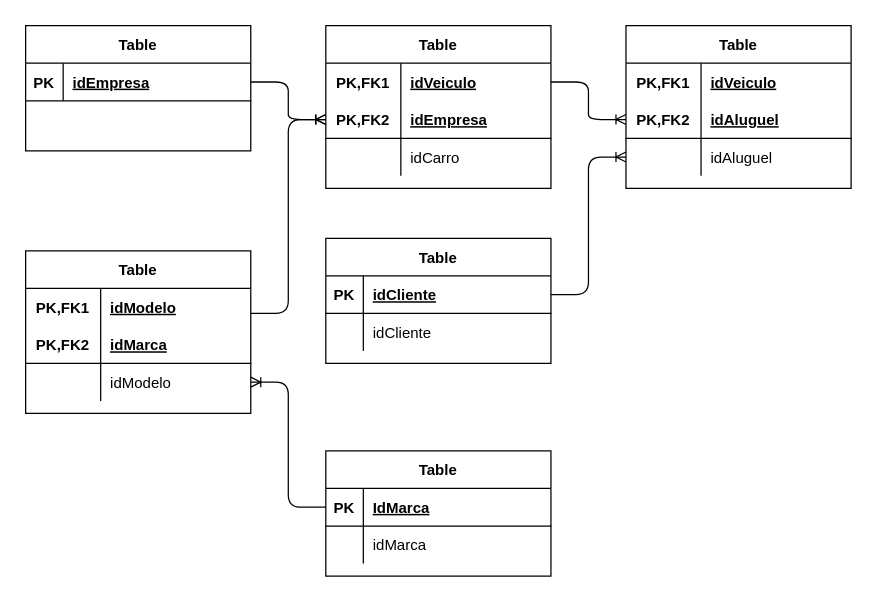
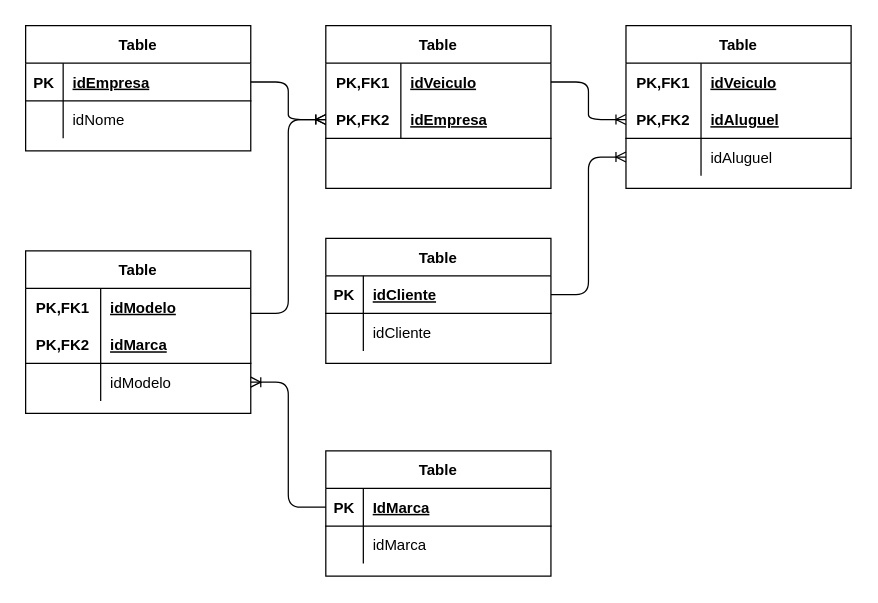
  <mxCell id="0" />
  <mxCell id="1" parent="0" />
  <mxCell id="2" value="Table" style="shape=table;startSize=30;container=1;collapsible=1;childLayout=tableLayout;fixedRows=1;rowLines=0;fontStyle=1;align=center;resizeLast=1;" vertex="1" parent="1"><mxGeometry x="20" y="20" width="180" height="100" as="geometry" /></mxCell>
  <mxCell id="3" value="" style="shape=partialRectangle;collapsible=0;dropTarget=0;pointerEvents=0;fillColor=none;top=0;left=0;bottom=1;right=0;points=[[0,0.5],[1,0.5]];portConstraint=eastwest;" vertex="1" parent="2"><mxGeometry y="30" width="180" height="30" as="geometry" /></mxCell>
  <mxCell id="4" value="PK" style="shape=partialRectangle;connectable=0;fillColor=none;top=0;left=0;bottom=0;right=0;fontStyle=1;overflow=hidden;" vertex="1" parent="3"><mxGeometry width="30" height="30" as="geometry" /></mxCell>
  <mxCell id="5" value="idEmpresa" style="shape=partialRectangle;connectable=0;fillColor=none;top=0;left=0;bottom=0;right=0;align=left;spacingLeft=6;fontStyle=5;overflow=hidden;" vertex="1" parent="3"><mxGeometry x="30" width="150" height="30" as="geometry" /></mxCell>
  <mxCell id="6" value="" style="shape=partialRectangle;collapsible=0;dropTarget=0;pointerEvents=0;fillColor=none;top=0;left=0;bottom=0;right=0;points=[[0,0.5],[1,0.5]];portConstraint=eastwest;" vertex="1" parent="2"><mxGeometry y="60" width="180" height="30" as="geometry" /></mxCell>
  <mxCell id="7" value="" style="shape=partialRectangle;connectable=0;fillColor=none;top=0;left=0;bottom=0;right=0;editable=1;overflow=hidden;" vertex="1" parent="6"><mxGeometry width="30" height="30" as="geometry" /></mxCell>
+ <mxCell id="8" value="idNome" style="shape=partialRectangle;connectable=0;fillColor=none;top=0;left=0;bottom=0;right=0;align=left;spacingLeft=6;overflow=hidden;" vertex="1" parent="6"><mxGeometry x="30" width="150" height="30" as="geometry" /></mxCell>
  <mxCell id="9" value="Table" style="shape=table;startSize=30;container=1;collapsible=1;childLayout=tableLayout;fixedRows=1;rowLines=0;fontStyle=1;align=center;resizeLast=1;" vertex="1" parent="1"><mxGeometry x="260" y="20" width="180" height="130" as="geometry" /></mxCell>
  <mxCell id="10" value="" style="shape=partialRectangle;collapsible=0;dropTarget=0;pointerEvents=0;fillColor=none;top=0;left=0;bottom=0;right=0;points=[[0,0.5],[1,0.5]];portConstraint=eastwest;" vertex="1" parent="9"><mxGeometry y="30" width="180" height="30" as="geometry" /></mxCell>
  <mxCell id="11" value="PK,FK1" style="shape=partialRectangle;connectable=0;fillColor=none;top=0;left=0;bottom=0;right=0;fontStyle=1;overflow=hidden;" vertex="1" parent="10"><mxGeometry width="60" height="30" as="geometry" /></mxCell>
  <mxCell id="12" value="idVeiculo" style="shape=partialRectangle;connectable=0;fillColor=none;top=0;left=0;bottom=0;right=0;align=left;spacingLeft=6;fontStyle=5;overflow=hidden;" vertex="1" parent="10"><mxGeometry x="60" width="120" height="30" as="geometry" /></mxCell>
  <mxCell id="13" value="" style="shape=partialRectangle;collapsible=0;dropTarget=0;pointerEvents=0;fillColor=none;top=0;left=0;bottom=1;right=0;points=[[0,0.5],[1,0.5]];portConstraint=eastwest;" vertex="1" parent="9"><mxGeometry y="60" width="180" height="30" as="geometry" /></mxCell>
  <mxCell id="14" value="PK,FK2" style="shape=partialRectangle;connectable=0;fillColor=none;top=0;left=0;bottom=0;right=0;fontStyle=1;overflow=hidden;" vertex="1" parent="13"><mxGeometry width="60" height="30" as="geometry" /></mxCell>
  <mxCell id="15" value="idEmpresa" style="shape=partialRectangle;connectable=0;fillColor=none;top=0;left=0;bottom=0;right=0;align=left;spacingLeft=6;fontStyle=5;overflow=hidden;" vertex="1" parent="13"><mxGeometry x="60" width="120" height="30" as="geometry" /></mxCell>
  <mxCell id="16" value="" style="shape=partialRectangle;collapsible=0;dropTarget=0;pointerEvents=0;fillColor=none;top=0;left=0;bottom=0;right=0;points=[[0,0.5],[1,0.5]];portConstraint=eastwest;" vertex="1" parent="9"><mxGeometry y="90" width="180" height="30" as="geometry" /></mxCell>
  <mxCell id="17" value="" style="shape=partialRectangle;connectable=0;fillColor=none;top=0;left=0;bottom=0;right=0;editable=1;overflow=hidden;" vertex="1" parent="16"><mxGeometry width="60" height="30" as="geometry" /></mxCell>
- <mxCell id="18" value="idCarro" style="shape=partialRectangle;connectable=0;fillColor=none;top=0;left=0;bottom=0;right=0;align=left;spacingLeft=6;overflow=hidden;" vertex="1" parent="16"><mxGeometry x="60" width="120" height="30" as="geometry" /></mxCell>
  <mxCell id="19" value="Table" style="shape=table;startSize=30;container=1;collapsible=1;childLayout=tableLayout;fixedRows=1;rowLines=0;fontStyle=1;align=center;resizeLast=1;" vertex="1" parent="1"><mxGeometry x="20" y="200" width="180" height="130" as="geometry" /></mxCell>
  <mxCell id="20" value="" style="shape=partialRectangle;collapsible=0;dropTarget=0;pointerEvents=0;fillColor=none;top=0;left=0;bottom=0;right=0;points=[[0,0.5],[1,0.5]];portConstraint=eastwest;" vertex="1" parent="19"><mxGeometry y="30" width="180" height="30" as="geometry" /></mxCell>
  <mxCell id="21" value="PK,FK1" style="shape=partialRectangle;connectable=0;fillColor=none;top=0;left=0;bottom=0;right=0;fontStyle=1;overflow=hidden;" vertex="1" parent="20"><mxGeometry width="60" height="30" as="geometry" /></mxCell>
  <mxCell id="22" value="idModelo" style="shape=partialRectangle;connectable=0;fillColor=none;top=0;left=0;bottom=0;right=0;align=left;spacingLeft=6;fontStyle=5;overflow=hidden;" vertex="1" parent="20"><mxGeometry x="60" width="120" height="30" as="geometry" /></mxCell>
  <mxCell id="23" value="" style="shape=partialRectangle;collapsible=0;dropTarget=0;pointerEvents=0;fillColor=none;top=0;left=0;bottom=1;right=0;points=[[0,0.5],[1,0.5]];portConstraint=eastwest;" vertex="1" parent="19"><mxGeometry y="60" width="180" height="30" as="geometry" /></mxCell>
  <mxCell id="24" value="PK,FK2" style="shape=partialRectangle;connectable=0;fillColor=none;top=0;left=0;bottom=0;right=0;fontStyle=1;overflow=hidden;" vertex="1" parent="23"><mxGeometry width="60" height="30" as="geometry" /></mxCell>
  <mxCell id="25" value="idMarca" style="shape=partialRectangle;connectable=0;fillColor=none;top=0;left=0;bottom=0;right=0;align=left;spacingLeft=6;fontStyle=5;overflow=hidden;" vertex="1" parent="23"><mxGeometry x="60" width="120" height="30" as="geometry" /></mxCell>
  <mxCell id="26" value="" style="shape=partialRectangle;collapsible=0;dropTarget=0;pointerEvents=0;fillColor=none;top=0;left=0;bottom=0;right=0;points=[[0,0.5],[1,0.5]];portConstraint=eastwest;" vertex="1" parent="19"><mxGeometry y="90" width="180" height="30" as="geometry" /></mxCell>
  <mxCell id="27" value="" style="shape=partialRectangle;connectable=0;fillColor=none;top=0;left=0;bottom=0;right=0;editable=1;overflow=hidden;" vertex="1" parent="26"><mxGeometry width="60" height="30" as="geometry" /></mxCell>
  <mxCell id="28" value="idModelo" style="shape=partialRectangle;connectable=0;fillColor=none;top=0;left=0;bottom=0;right=0;align=left;spacingLeft=6;overflow=hidden;" vertex="1" parent="26"><mxGeometry x="60" width="120" height="30" as="geometry" /></mxCell>
  <mxCell id="29" value="Table" style="shape=table;startSize=30;container=1;collapsible=1;childLayout=tableLayout;fixedRows=1;rowLines=0;fontStyle=1;align=center;resizeLast=1;" vertex="1" parent="1"><mxGeometry x="260" y="360" width="180" height="100" as="geometry" /></mxCell>
  <mxCell id="30" value="" style="shape=partialRectangle;collapsible=0;dropTarget=0;pointerEvents=0;fillColor=none;top=0;left=0;bottom=1;right=0;points=[[0,0.5],[1,0.5]];portConstraint=eastwest;" vertex="1" parent="29"><mxGeometry y="30" width="180" height="30" as="geometry" /></mxCell>
  <mxCell id="31" value="PK" style="shape=partialRectangle;connectable=0;fillColor=none;top=0;left=0;bottom=0;right=0;fontStyle=1;overflow=hidden;" vertex="1" parent="30"><mxGeometry width="30" height="30" as="geometry" /></mxCell>
  <mxCell id="32" value="IdMarca" style="shape=partialRectangle;connectable=0;fillColor=none;top=0;left=0;bottom=0;right=0;align=left;spacingLeft=6;fontStyle=5;overflow=hidden;" vertex="1" parent="30"><mxGeometry x="30" width="150" height="30" as="geometry" /></mxCell>
  <mxCell id="33" value="" style="shape=partialRectangle;collapsible=0;dropTarget=0;pointerEvents=0;fillColor=none;top=0;left=0;bottom=0;right=0;points=[[0,0.5],[1,0.5]];portConstraint=eastwest;" vertex="1" parent="29"><mxGeometry y="60" width="180" height="30" as="geometry" /></mxCell>
  <mxCell id="34" value="" style="shape=partialRectangle;connectable=0;fillColor=none;top=0;left=0;bottom=0;right=0;editable=1;overflow=hidden;" vertex="1" parent="33"><mxGeometry width="30" height="30" as="geometry" /></mxCell>
  <mxCell id="35" value="idMarca" style="shape=partialRectangle;connectable=0;fillColor=none;top=0;left=0;bottom=0;right=0;align=left;spacingLeft=6;overflow=hidden;" vertex="1" parent="33"><mxGeometry x="30" width="150" height="30" as="geometry" /></mxCell>
  <mxCell id="36" value="" style="edgeStyle=entityRelationEdgeStyle;fontSize=12;html=1;endArrow=ERoneToMany;exitX=1;exitY=0.5;exitDx=0;exitDy=0;entryX=0;entryY=0.5;entryDx=0;entryDy=0;" edge="1" parent="1" source="3" target="13"><mxGeometry width="100" height="100" relative="1" as="geometry"><mxPoint x="270" y="410" as="sourcePoint" /><mxPoint x="370" y="310" as="targetPoint" /></mxGeometry></mxCell>
  <mxCell id="37" value="" style="edgeStyle=entityRelationEdgeStyle;fontSize=12;html=1;endArrow=ERoneToMany;entryX=0;entryY=0.5;entryDx=0;entryDy=0;" edge="1" parent="1" target="13"><mxGeometry width="100" height="100" relative="1" as="geometry"><mxPoint x="200" y="250" as="sourcePoint" /><mxPoint x="370" y="310" as="targetPoint" /></mxGeometry></mxCell>
  <mxCell id="38" value="" style="edgeStyle=entityRelationEdgeStyle;fontSize=12;html=1;endArrow=ERoneToMany;entryX=1;entryY=0.5;entryDx=0;entryDy=0;exitX=0;exitY=0.5;exitDx=0;exitDy=0;" edge="1" parent="1" source="30" target="26"><mxGeometry width="100" height="100" relative="1" as="geometry"><mxPoint x="270" y="410" as="sourcePoint" /><mxPoint x="370" y="310" as="targetPoint" /></mxGeometry></mxCell>
  <mxCell id="39" value="Table" style="shape=table;startSize=30;container=1;collapsible=1;childLayout=tableLayout;fixedRows=1;rowLines=0;fontStyle=1;align=center;resizeLast=1;" vertex="1" parent="1"><mxGeometry x="500" y="20" width="180" height="130" as="geometry" /></mxCell>
  <mxCell id="40" value="" style="shape=partialRectangle;collapsible=0;dropTarget=0;pointerEvents=0;fillColor=none;top=0;left=0;bottom=0;right=0;points=[[0,0.5],[1,0.5]];portConstraint=eastwest;" vertex="1" parent="39"><mxGeometry y="30" width="180" height="30" as="geometry" /></mxCell>
  <mxCell id="41" value="PK,FK1" style="shape=partialRectangle;connectable=0;fillColor=none;top=0;left=0;bottom=0;right=0;fontStyle=1;overflow=hidden;" vertex="1" parent="40"><mxGeometry width="60" height="30" as="geometry" /></mxCell>
  <mxCell id="42" value="idVeiculo" style="shape=partialRectangle;connectable=0;fillColor=none;top=0;left=0;bottom=0;right=0;align=left;spacingLeft=6;fontStyle=5;overflow=hidden;" vertex="1" parent="40"><mxGeometry x="60" width="120" height="30" as="geometry" /></mxCell>
  <mxCell id="43" value="" style="shape=partialRectangle;collapsible=0;dropTarget=0;pointerEvents=0;fillColor=none;top=0;left=0;bottom=1;right=0;points=[[0,0.5],[1,0.5]];portConstraint=eastwest;" vertex="1" parent="39"><mxGeometry y="60" width="180" height="30" as="geometry" /></mxCell>
  <mxCell id="44" value="PK,FK2" style="shape=partialRectangle;connectable=0;fillColor=none;top=0;left=0;bottom=0;right=0;fontStyle=1;overflow=hidden;" vertex="1" parent="43"><mxGeometry width="60" height="30" as="geometry" /></mxCell>
  <mxCell id="45" value="idAluguel" style="shape=partialRectangle;connectable=0;fillColor=none;top=0;left=0;bottom=0;right=0;align=left;spacingLeft=6;fontStyle=5;overflow=hidden;" vertex="1" parent="43"><mxGeometry x="60" width="120" height="30" as="geometry" /></mxCell>
  <mxCell id="46" value="" style="shape=partialRectangle;collapsible=0;dropTarget=0;pointerEvents=0;fillColor=none;top=0;left=0;bottom=0;right=0;points=[[0,0.5],[1,0.5]];portConstraint=eastwest;" vertex="1" parent="39"><mxGeometry y="90" width="180" height="30" as="geometry" /></mxCell>
  <mxCell id="47" value="" style="shape=partialRectangle;connectable=0;fillColor=none;top=0;left=0;bottom=0;right=0;editable=1;overflow=hidden;" vertex="1" parent="46"><mxGeometry width="60" height="30" as="geometry" /></mxCell>
  <mxCell id="48" value="idAluguel" style="shape=partialRectangle;connectable=0;fillColor=none;top=0;left=0;bottom=0;right=0;align=left;spacingLeft=6;overflow=hidden;" vertex="1" parent="46"><mxGeometry x="60" width="120" height="30" as="geometry" /></mxCell>
  <mxCell id="49" value="" style="edgeStyle=entityRelationEdgeStyle;fontSize=12;html=1;endArrow=ERoneToMany;exitX=1;exitY=0.5;exitDx=0;exitDy=0;entryX=0;entryY=0.5;entryDx=0;entryDy=0;" edge="1" parent="1" source="10" target="43"><mxGeometry width="100" height="100" relative="1" as="geometry"><mxPoint x="270" y="310" as="sourcePoint" /><mxPoint x="370" y="210" as="targetPoint" /></mxGeometry></mxCell>
  <mxCell id="50" value="Table" style="shape=table;startSize=30;container=1;collapsible=1;childLayout=tableLayout;fixedRows=1;rowLines=0;fontStyle=1;align=center;resizeLast=1;" vertex="1" parent="1"><mxGeometry x="260" y="190" width="180" height="100" as="geometry" /></mxCell>
  <mxCell id="51" value="" style="shape=partialRectangle;collapsible=0;dropTarget=0;pointerEvents=0;fillColor=none;top=0;left=0;bottom=1;right=0;points=[[0,0.5],[1,0.5]];portConstraint=eastwest;" vertex="1" parent="50"><mxGeometry y="30" width="180" height="30" as="geometry" /></mxCell>
  <mxCell id="52" value="PK" style="shape=partialRectangle;connectable=0;fillColor=none;top=0;left=0;bottom=0;right=0;fontStyle=1;overflow=hidden;" vertex="1" parent="51"><mxGeometry width="30" height="30" as="geometry" /></mxCell>
  <mxCell id="53" value="idCliente" style="shape=partialRectangle;connectable=0;fillColor=none;top=0;left=0;bottom=0;right=0;align=left;spacingLeft=6;fontStyle=5;overflow=hidden;" vertex="1" parent="51"><mxGeometry x="30" width="150" height="30" as="geometry" /></mxCell>
  <mxCell id="54" value="" style="shape=partialRectangle;collapsible=0;dropTarget=0;pointerEvents=0;fillColor=none;top=0;left=0;bottom=0;right=0;points=[[0,0.5],[1,0.5]];portConstraint=eastwest;" vertex="1" parent="50"><mxGeometry y="60" width="180" height="30" as="geometry" /></mxCell>
  <mxCell id="55" value="" style="shape=partialRectangle;connectable=0;fillColor=none;top=0;left=0;bottom=0;right=0;editable=1;overflow=hidden;" vertex="1" parent="54"><mxGeometry width="30" height="30" as="geometry" /></mxCell>
  <mxCell id="56" value="idCliente" style="shape=partialRectangle;connectable=0;fillColor=none;top=0;left=0;bottom=0;right=0;align=left;spacingLeft=6;overflow=hidden;" vertex="1" parent="54"><mxGeometry x="30" width="150" height="30" as="geometry" /></mxCell>
  <mxCell id="57" value="" style="edgeStyle=entityRelationEdgeStyle;fontSize=12;html=1;endArrow=ERoneToMany;exitX=1;exitY=0.5;exitDx=0;exitDy=0;entryX=0;entryY=0.5;entryDx=0;entryDy=0;" edge="1" parent="1" source="51" target="46"><mxGeometry width="100" height="100" relative="1" as="geometry"><mxPoint x="270" y="310" as="sourcePoint" /><mxPoint x="370" y="210" as="targetPoint" /></mxGeometry></mxCell>
